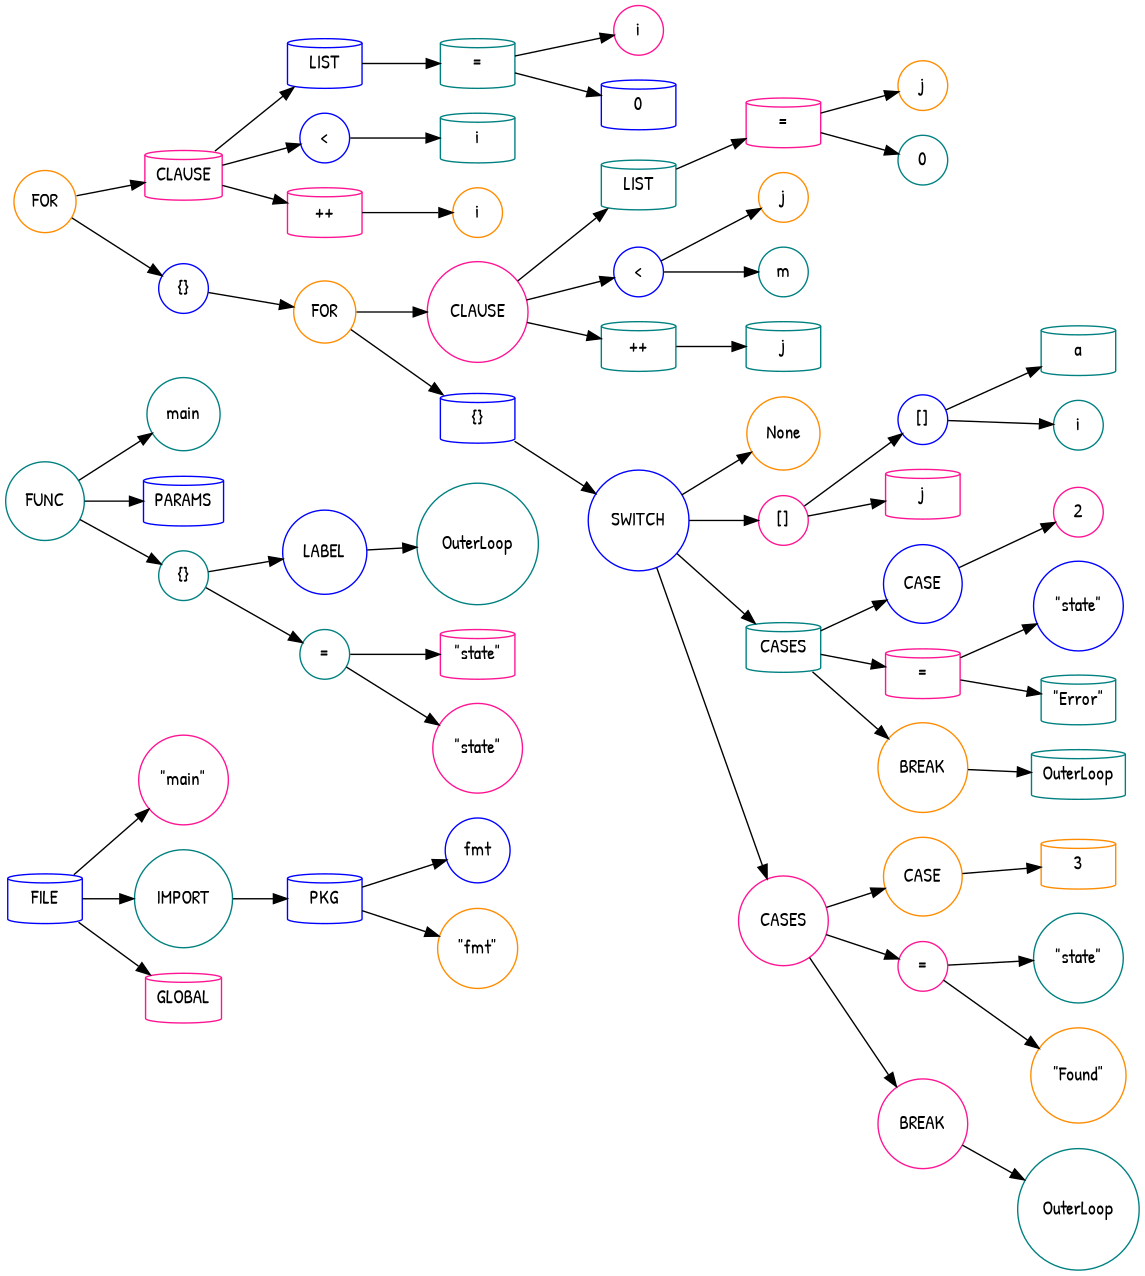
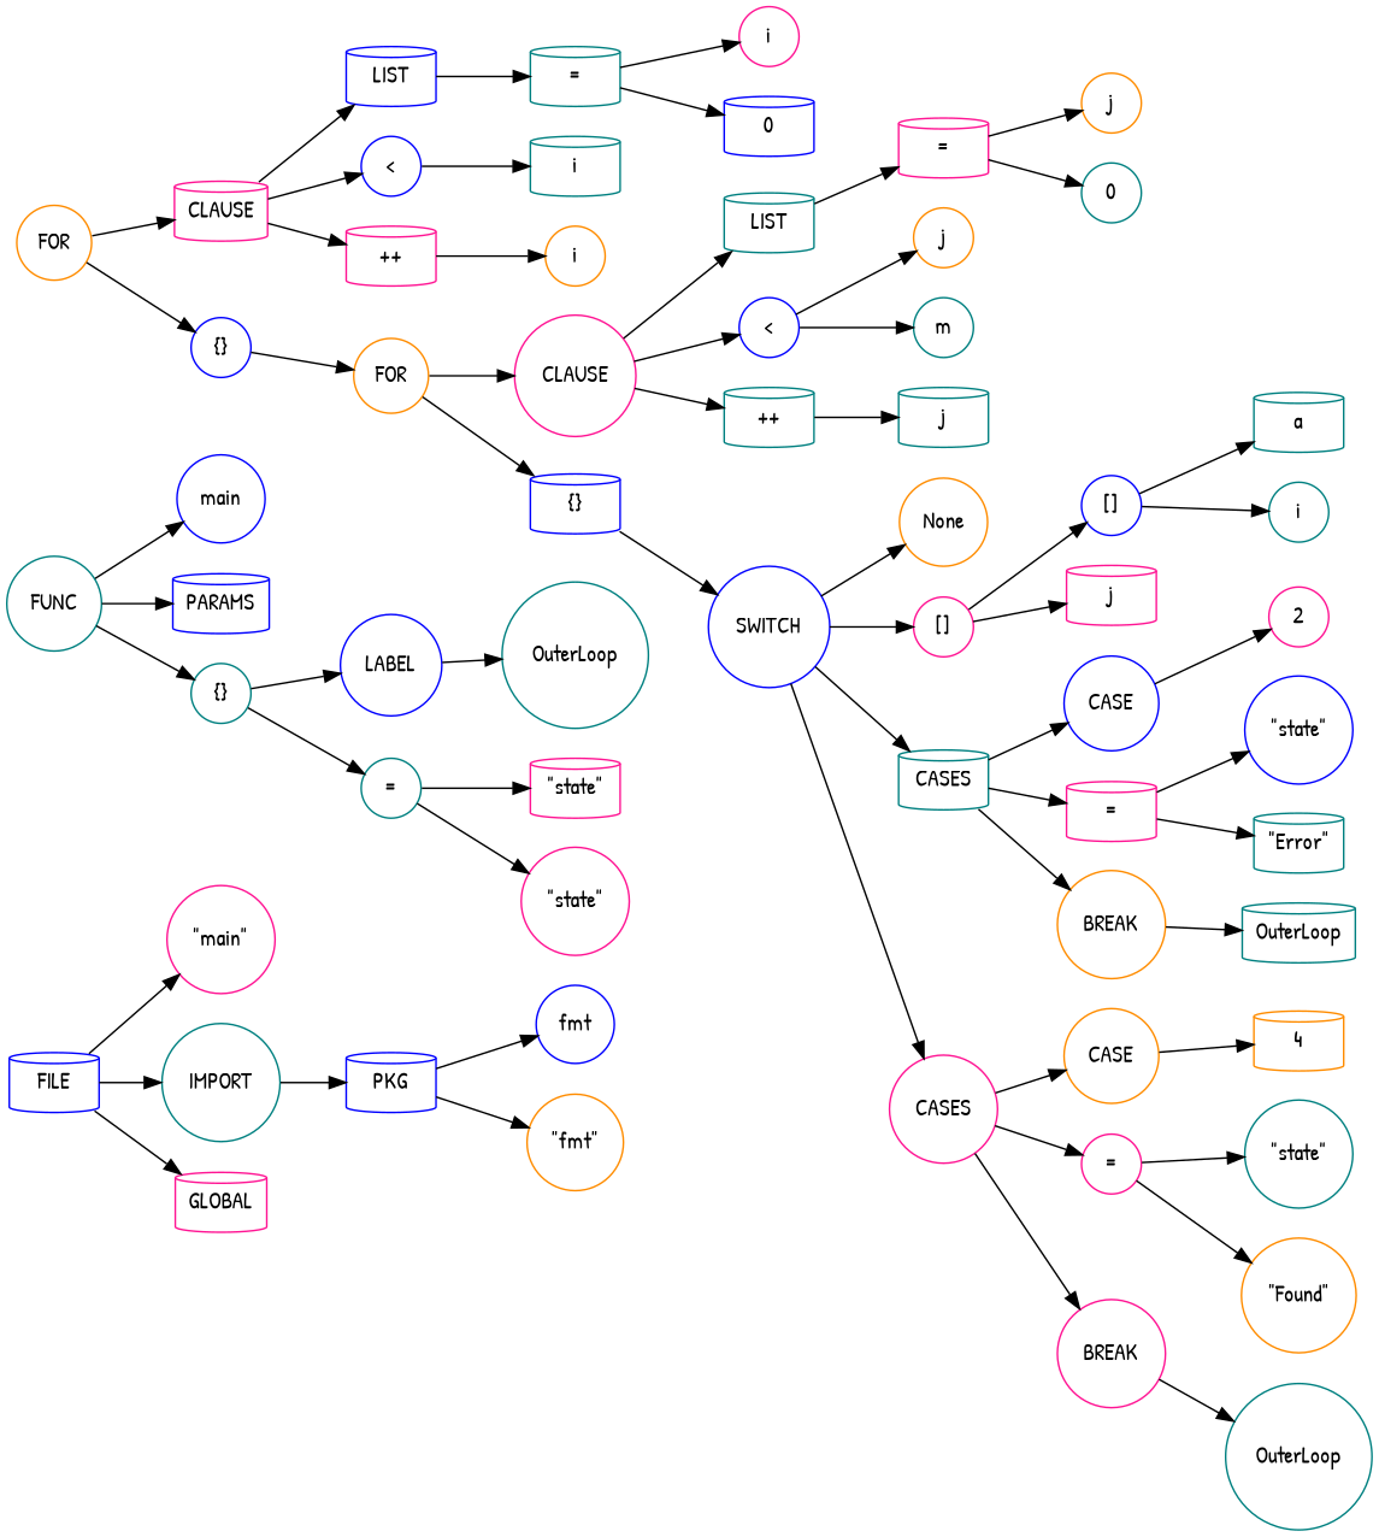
  digraph {
    fontname="Patrick Hand"
    rankdir=LR
    node [color=teal fontname="Patrick Hand" shape=circle]
    edge [fontname="Patrick Hand"]
    n1 [color=blue label=FILE shape=cylinder]
    n2 [color=deeppink label="\"main\""]
    n3 [label=IMPORT]
    n4 [color=deeppink label=GLOBAL shape=cylinder]
    n5 [color=blue label=PKG shape=cylinder]
    n6 [color=blue label=fmt]
    n7 [color=darkorange label="\"fmt\""]
    n8 [label=FUNC]
-   n9 [label=main]
+   n9 [color=blue label=main]
    n10 [color=blue label=PARAMS shape=cylinder]
    n11 [label="{}"]
    n12 [color=blue label=LABEL]
    n13 [label="="]
    n14 [label=OuterLoop]
    n15 [color=deeppink label="\"state\"" shape=cylinder]
    n16 [color=deeppink label="\"state\""]
    n17 [color=darkorange label=FOR]
    n18 [color=deeppink label=CLAUSE shape=cylinder]
    n19 [color=blue label="{}"]
    n20 [color=blue label=LIST shape=cylinder]
    n21 [color=blue label="<"]
    n22 [color=deeppink label="++" shape=cylinder]
    n23 [color=darkorange label=FOR]
    n24 [label="=" shape=cylinder]
    n25 [label=i shape=cylinder]
    n26 [color=darkorange label=i]
    n27 [color=deeppink label=i]
    n28 [color=blue label=0 shape=cylinder]
    n29 [color=deeppink label=CLAUSE]
    n30 [color=blue label="{}" shape=cylinder]
    n31 [label=LIST shape=cylinder]
    n32 [color=blue label="<"]
    n33 [label="++" shape=cylinder]
    n34 [color=blue label=SWITCH]
    n35 [color=deeppink label="=" shape=cylinder]
    n36 [color=darkorange label=j]
    n37 [label=m]
    n38 [label=j shape=cylinder]
    n39 [color=darkorange label=j]
    n40 [label=0]
    n41 [color=darkorange label=None]
    n42 [color=deeppink label="[]"]
    n43 [label=CASES shape=cylinder]
    n44 [color=deeppink label=CASES]
    n45 [color=blue label="[]"]
    n46 [color=deeppink label=j shape=cylinder]
    n47 [color=blue label=CASE]
    n48 [color=deeppink label="=" shape=cylinder]
    n49 [color=darkorange label=BREAK]
    n50 [color=darkorange label=CASE]
    n51 [color=deeppink label="="]
    n52 [color=deeppink label=BREAK]
    n53 [label=a shape=cylinder]
    n54 [label=i]
    n55 [color=deeppink label=2]
    n56 [color=blue label="\"state\""]
    n57 [label="\"Error\"" shape=cylinder]
    n58 [label=OuterLoop shape=cylinder]
-   n59 [color=darkorange label=3 shape=cylinder]
+   n59 [color=darkorange label=4 shape=cylinder]
    n60 [label="\"state\""]
    n61 [color=darkorange label="\"Found\""]
    n62 [label=OuterLoop]
    n1 -> n2
    n1 -> n3
    n1 -> n4
    n3 -> n5
    n5 -> n6
    n5 -> n7
    n8 -> n9
    n8 -> n10
    n8 -> n11
    n11 -> n12
    n11 -> n13
    n12 -> n14
    n13 -> n15
    n13 -> n16
    n17 -> n18
    n17 -> n19
    n18 -> n20
    n18 -> n21
    n18 -> n22
    n19 -> n23
    n20 -> n24
    n21 -> n25
    n22 -> n26
    n23 -> n29
    n23 -> n30
    n24 -> n27
    n24 -> n28
    n29 -> n31
    n29 -> n32
    n29 -> n33
    n30 -> n34
    n31 -> n35
    n32 -> n36
    n32 -> n37
    n33 -> n38
    n34 -> n41
    n34 -> n42
    n34 -> n43
    n34 -> n44
    n35 -> n39
    n35 -> n40
    n42 -> n45
    n42 -> n46
    n43 -> n47
    n43 -> n48
    n43 -> n49
    n44 -> n50
    n44 -> n51
    n44 -> n52
    n45 -> n53
    n45 -> n54
    n47 -> n55
    n48 -> n56
    n48 -> n57
    n49 -> n58
    n50 -> n59
    n51 -> n60
    n51 -> n61
    n52 -> n62
  }
